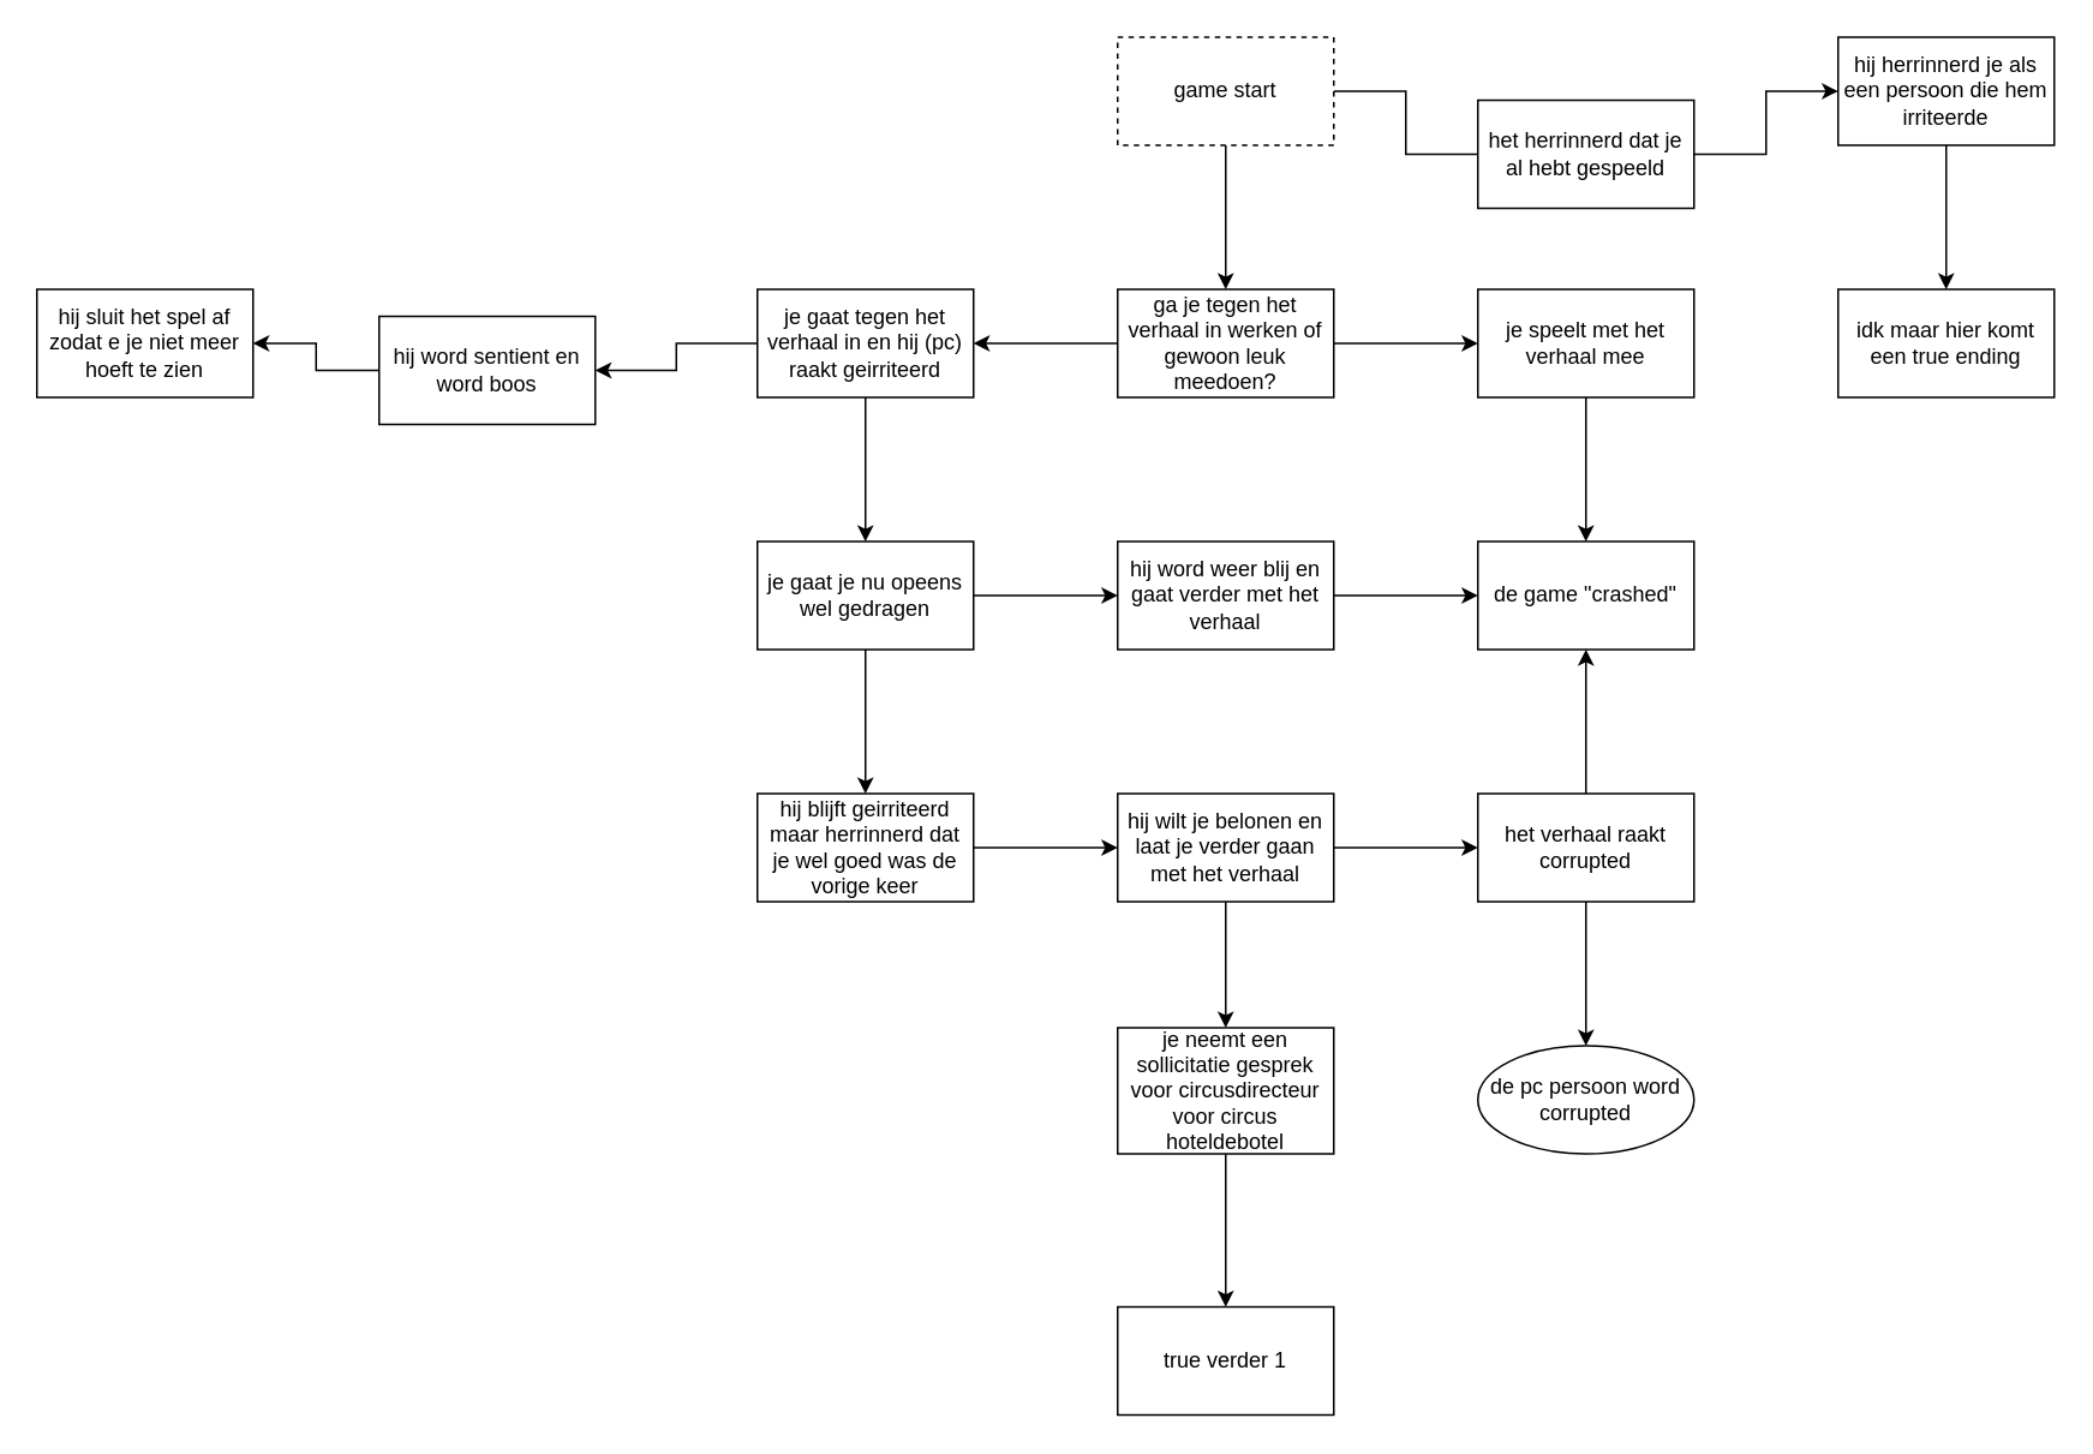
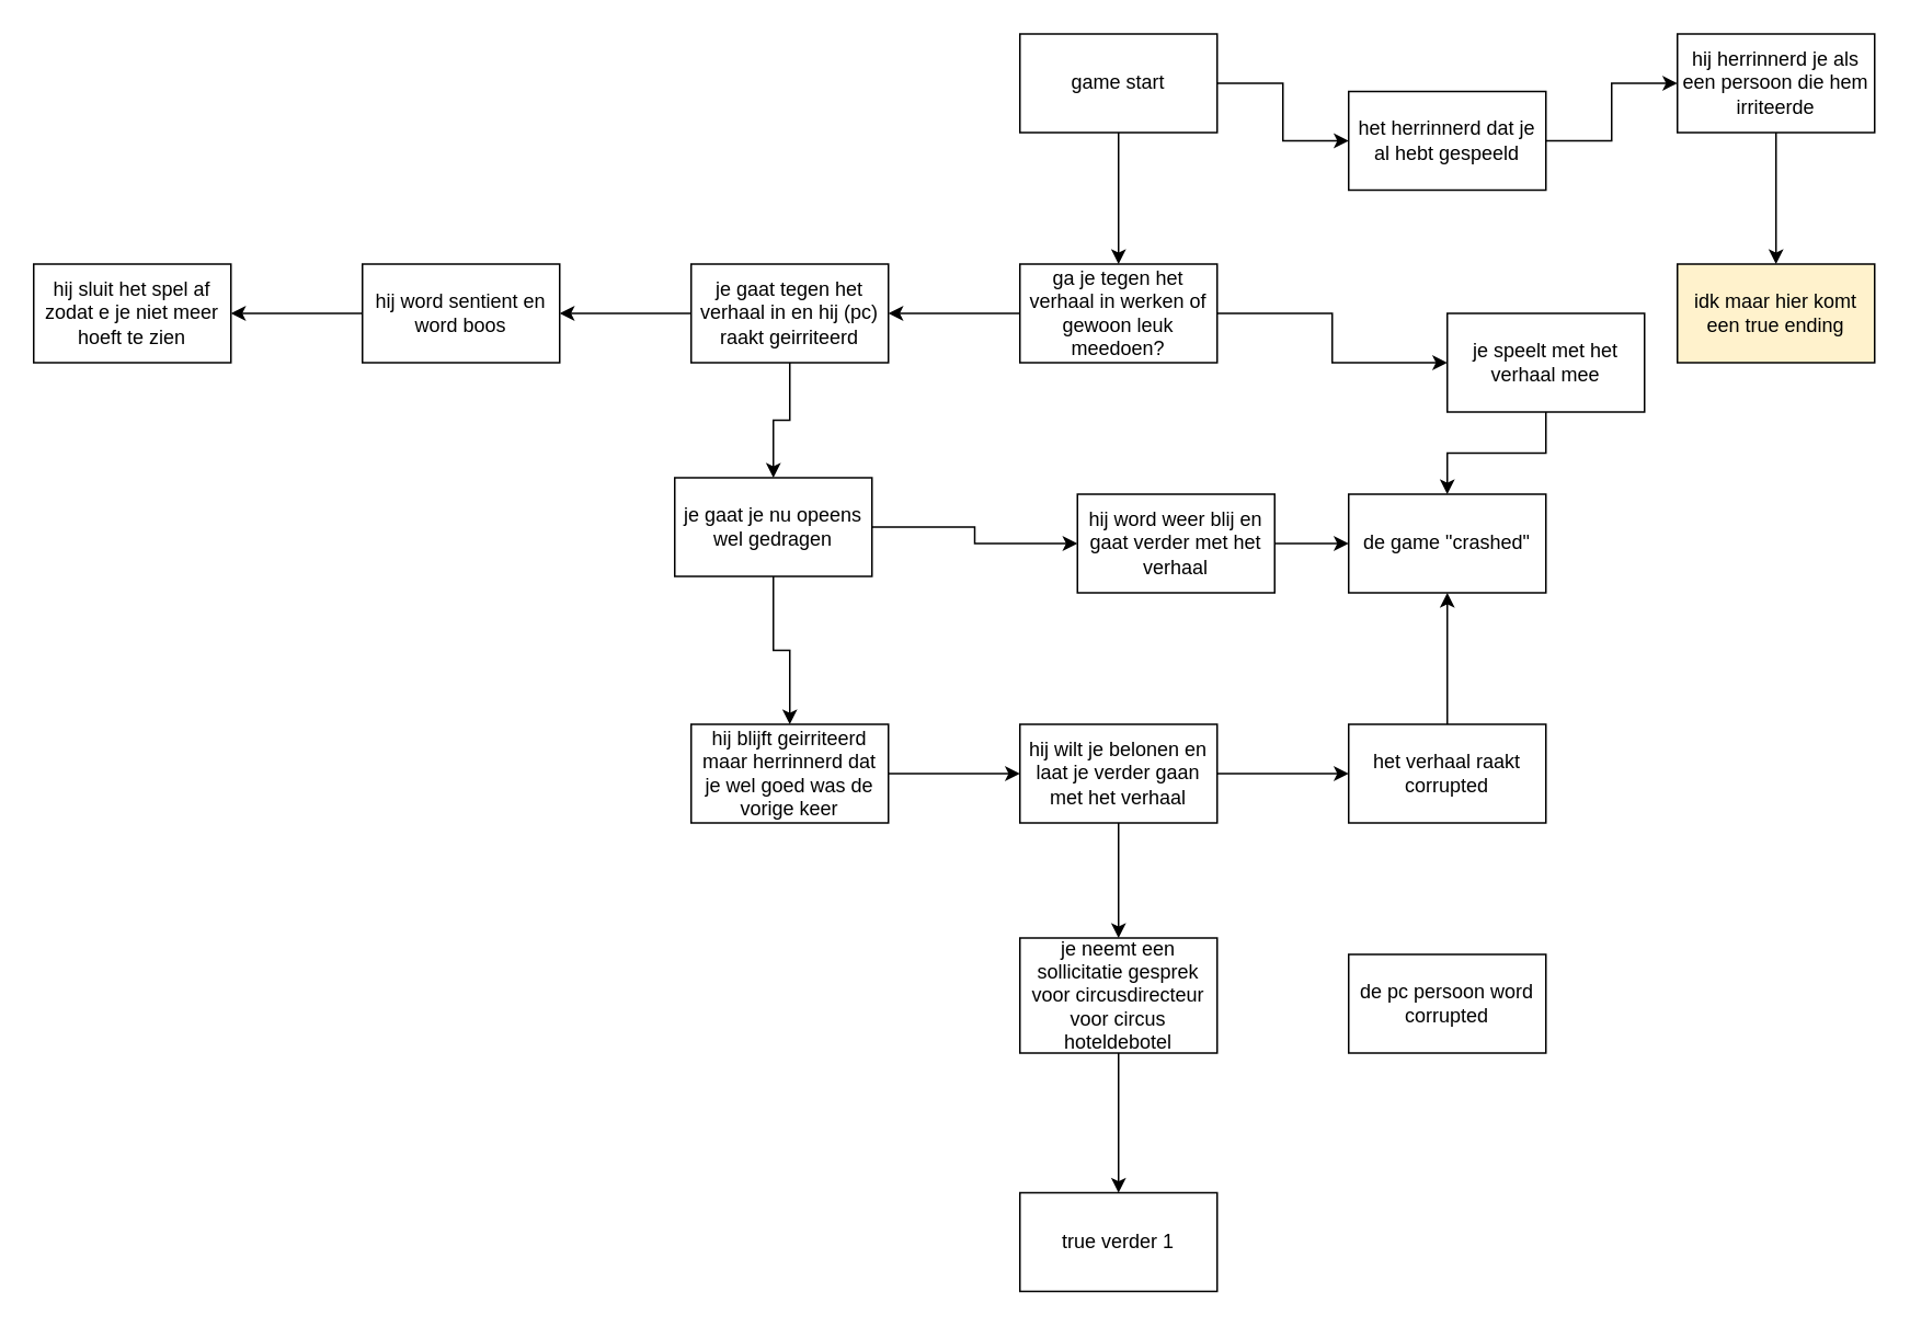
  <mxCell id="0" />
  <mxCell id="1" parent="0" />
  <mxCell id="2" value="" style="edgeStyle=orthogonalEdgeStyle;rounded=0;orthogonalLoop=1;jettySize=auto;html=1;" edge="1" parent="1" source="4" target="7"><mxGeometry relative="1" as="geometry" /></mxCell>
- <mxCell id="3" value="" style="edgeStyle=orthogonalEdgeStyle;rounded=0;orthogonalLoop=1;jettySize=auto;html=1;endArrow=none;" edge="1" parent="1" source="4" target="9"><mxGeometry relative="1" as="geometry" /></mxCell>
- <mxCell id="4" value="game start" style="rounded=0;whiteSpace=wrap;html=1;dashed=1;" vertex="1" parent="1"><mxGeometry x="620" width="120" height="60" as="geometry" y="20" /></mxCell>
+ <mxCell id="3" value="" style="edgeStyle=orthogonalEdgeStyle;rounded=0;orthogonalLoop=1;jettySize=auto;html=1;" edge="1" parent="1" source="4" target="9"><mxGeometry relative="1" as="geometry" /></mxCell>
+ <mxCell id="4" value="game start" style="rounded=0;whiteSpace=wrap;html=1;" vertex="1" parent="1"><mxGeometry x="620" width="120" height="60" as="geometry" y="20" /></mxCell>
  <mxCell id="5" value="" style="edgeStyle=orthogonalEdgeStyle;rounded=0;orthogonalLoop=1;jettySize=auto;html=1;" edge="1" parent="1" source="7" target="12"><mxGeometry relative="1" as="geometry" /></mxCell>
  <mxCell id="6" value="" style="edgeStyle=orthogonalEdgeStyle;rounded=0;orthogonalLoop=1;jettySize=auto;html=1;" edge="1" parent="1" source="7" target="14"><mxGeometry relative="1" as="geometry" /></mxCell>
  <mxCell id="7" value="ga je tegen het verhaal in werken of gewoon leuk meedoen?" style="whiteSpace=wrap;html=1;rounded=0;" vertex="1" parent="1"><mxGeometry x="620" y="160" width="120" height="60" as="geometry" /></mxCell>
  <mxCell id="8" value="" style="edgeStyle=orthogonalEdgeStyle;rounded=0;orthogonalLoop=1;jettySize=auto;html=1;" edge="1" parent="1" source="9" target="35"><mxGeometry relative="1" as="geometry" /></mxCell>
  <mxCell id="9" value="het herrinnerd dat je al hebt gespeeld" style="whiteSpace=wrap;html=1;rounded=0;" vertex="1" parent="1"><mxGeometry x="820" y="55" width="120" height="60" as="geometry" /></mxCell>
  <mxCell id="10" value="" style="edgeStyle=orthogonalEdgeStyle;rounded=0;orthogonalLoop=1;jettySize=auto;html=1;" edge="1" parent="1" source="12" target="18"><mxGeometry relative="1" as="geometry" /></mxCell>
  <mxCell id="11" value="" style="edgeStyle=orthogonalEdgeStyle;rounded=0;orthogonalLoop=1;jettySize=auto;html=1;" edge="1" parent="1" source="12" target="20"><mxGeometry relative="1" as="geometry" /></mxCell>
  <mxCell id="12" value="je gaat tegen het verhaal in en hij (pc) raakt geirriteerd" style="whiteSpace=wrap;html=1;rounded=0;" vertex="1" parent="1"><mxGeometry x="420" y="160" width="120" height="60" as="geometry" /></mxCell>
  <mxCell id="13" value="" style="edgeStyle=orthogonalEdgeStyle;rounded=0;orthogonalLoop=1;jettySize=auto;html=1;" edge="1" parent="1" source="14" target="15"><mxGeometry relative="1" as="geometry" /></mxCell>
- <mxCell id="14" value="je speelt met het verhaal mee" style="whiteSpace=wrap;html=1;rounded=0;" vertex="1" parent="1"><mxGeometry x="820" y="160" width="120" height="60" as="geometry" /></mxCell>
+ <mxCell id="14" value="je speelt met het verhaal mee" style="whiteSpace=wrap;html=1;rounded=0;" vertex="1" parent="1"><mxGeometry x="880" y="190" width="120" height="60" as="geometry" /></mxCell>
  <mxCell id="15" value="de game &quot;crashed&quot;" style="whiteSpace=wrap;html=1;rounded=0;" vertex="1" parent="1"><mxGeometry x="820" y="300" width="120" height="60" as="geometry" /></mxCell>
  <mxCell id="16" value="" style="edgeStyle=orthogonalEdgeStyle;rounded=0;orthogonalLoop=1;jettySize=auto;html=1;" edge="1" parent="1" source="18" target="22"><mxGeometry relative="1" as="geometry" /></mxCell>
  <mxCell id="17" value="" style="edgeStyle=orthogonalEdgeStyle;rounded=0;orthogonalLoop=1;jettySize=auto;html=1;" edge="1" parent="1" source="18" target="24"><mxGeometry relative="1" as="geometry" /></mxCell>
- <mxCell id="18" value="je gaat je nu opeens wel gedragen" style="whiteSpace=wrap;html=1;rounded=0;" vertex="1" parent="1"><mxGeometry x="420" y="300" width="120" height="60" as="geometry" /></mxCell>
+ <mxCell id="18" value="je gaat je nu opeens wel gedragen" style="whiteSpace=wrap;html=1;rounded=0;" vertex="1" parent="1"><mxGeometry x="410" y="290" width="120" height="60" as="geometry" /></mxCell>
  <mxCell id="19" value="" style="edgeStyle=orthogonalEdgeStyle;rounded=0;orthogonalLoop=1;jettySize=auto;html=1;" edge="1" parent="1" source="20" target="38"><mxGeometry relative="1" as="geometry" /></mxCell>
- <mxCell id="20" value="hij word sentient en word boos" style="whiteSpace=wrap;html=1;rounded=0;" vertex="1" parent="1"><mxGeometry x="210" y="175" width="120" height="60" as="geometry" /></mxCell>
+ <mxCell id="20" value="hij word sentient en word boos" style="whiteSpace=wrap;html=1;rounded=0;" vertex="1" parent="1"><mxGeometry x="220" y="160" width="120" height="60" as="geometry" /></mxCell>
  <mxCell id="21" value="" style="edgeStyle=orthogonalEdgeStyle;rounded=0;orthogonalLoop=1;jettySize=auto;html=1;" edge="1" parent="1" source="22" target="15"><mxGeometry relative="1" as="geometry" /></mxCell>
- <mxCell id="22" value="hij word weer blij en gaat verder met het verhaal" style="whiteSpace=wrap;html=1;rounded=0;" vertex="1" parent="1"><mxGeometry x="620" y="300" width="120" height="60" as="geometry" /></mxCell>
+ <mxCell id="22" value="hij word weer blij en gaat verder met het verhaal" style="whiteSpace=wrap;html=1;rounded=0;" vertex="1" parent="1"><mxGeometry x="655" y="300" width="120" height="60" as="geometry" /></mxCell>
  <mxCell id="23" value="" style="edgeStyle=orthogonalEdgeStyle;rounded=0;orthogonalLoop=1;jettySize=auto;html=1;" edge="1" parent="1" source="24" target="27"><mxGeometry relative="1" as="geometry" /></mxCell>
  <mxCell id="24" value="hij blijft geirriteerd maar herrinnerd dat je wel goed was de vorige keer" style="whiteSpace=wrap;html=1;rounded=0;" vertex="1" parent="1"><mxGeometry x="420" y="440" width="120" height="60" as="geometry" /></mxCell>
  <mxCell id="25" value="" style="edgeStyle=orthogonalEdgeStyle;rounded=0;orthogonalLoop=1;jettySize=auto;html=1;" edge="1" parent="1" source="27" target="30"><mxGeometry relative="1" as="geometry" /></mxCell>
  <mxCell id="26" value="" style="edgeStyle=orthogonalEdgeStyle;rounded=0;orthogonalLoop=1;jettySize=auto;html=1;" edge="1" parent="1" source="27" target="33"><mxGeometry relative="1" as="geometry" /></mxCell>
  <mxCell id="27" value="hij wilt je belonen en laat je verder gaan met het verhaal" style="whiteSpace=wrap;html=1;rounded=0;" vertex="1" parent="1"><mxGeometry x="620" y="440" width="120" height="60" as="geometry" /></mxCell>
  <mxCell id="28" value="" style="edgeStyle=orthogonalEdgeStyle;rounded=0;orthogonalLoop=1;jettySize=auto;html=1;" edge="1" parent="1" source="30" target="15"><mxGeometry relative="1" as="geometry" /></mxCell>
- <mxCell id="29" value="" style="edgeStyle=orthogonalEdgeStyle;rounded=0;orthogonalLoop=1;jettySize=auto;html=1;" edge="1" parent="1" source="30" target="31"><mxGeometry relative="1" as="geometry" /></mxCell>
  <mxCell id="30" value="het verhaal raakt corrupted" style="whiteSpace=wrap;html=1;rounded=0;" vertex="1" parent="1"><mxGeometry x="820" y="440" width="120" height="60" as="geometry" /></mxCell>
- <mxCell id="31" value="de pc persoon word corrupted" style="ellipse;whiteSpace=wrap;html=1;" vertex="1" parent="1"><mxGeometry x="820" y="580" width="120" height="60" as="geometry" /></mxCell>
+ <mxCell id="31" value="de pc persoon word corrupted" style="whiteSpace=wrap;html=1;rounded=0;" vertex="1" parent="1"><mxGeometry x="820" y="580" width="120" height="60" as="geometry" /></mxCell>
  <mxCell id="32" value="" style="edgeStyle=orthogonalEdgeStyle;rounded=0;orthogonalLoop=1;jettySize=auto;html=1;" edge="1" parent="1" source="33" target="36"><mxGeometry relative="1" as="geometry" /></mxCell>
  <mxCell id="33" value="&lt;div&gt;&lt;span&gt;je neemt een sollicitatie gesprek voor circusdirecteur voor circus hoteldebotel&lt;/span&gt;&lt;/div&gt;" style="whiteSpace=wrap;html=1;rounded=0;" vertex="1" parent="1"><mxGeometry x="620" y="570" width="120" height="70" as="geometry" /></mxCell>
  <mxCell id="34" value="" style="edgeStyle=orthogonalEdgeStyle;rounded=0;orthogonalLoop=1;jettySize=auto;html=1;" edge="1" parent="1" source="35" target="37"><mxGeometry relative="1" as="geometry" /></mxCell>
  <mxCell id="35" value="hij herrinnerd je als een persoon die hem irriteerde" style="whiteSpace=wrap;html=1;rounded=0;" vertex="1" parent="1"><mxGeometry x="1020" width="120" height="60" as="geometry" y="20" /></mxCell>
  <mxCell id="36" value="true verder 1" style="whiteSpace=wrap;html=1;rounded=0;" vertex="1" parent="1"><mxGeometry x="620" y="725" width="120" height="60" as="geometry" /></mxCell>
- <mxCell id="37" value="idk maar hier komt een true ending" style="whiteSpace=wrap;html=1;rounded=0;" vertex="1" parent="1"><mxGeometry x="1020" y="160" width="120" height="60" as="geometry" /></mxCell>
+ <mxCell id="37" value="idk maar hier komt een true ending" style="whiteSpace=wrap;html=1;rounded=0;fillColor=#fff2cc;" vertex="1" parent="1"><mxGeometry x="1020" y="160" width="120" height="60" as="geometry" /></mxCell>
  <mxCell id="38" value="hij sluit het spel af zodat e je niet meer hoeft te zien" style="whiteSpace=wrap;html=1;rounded=0;" vertex="1" parent="1"><mxGeometry x="20" y="160" width="120" height="60" as="geometry" /></mxCell>
